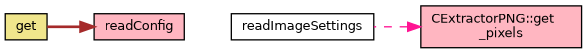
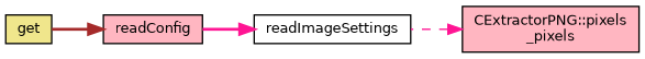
  digraph {
    rankdir=RL
    node [color=black fillcolor=lightpink fontname=Helvetica fontsize=10 shape=record style=filled]
    edge [color=deeppink dir=back fontname=Helvetica fontsize=10 labelfontname=Helvetica labelfontsize=10 style=bold]
-   n1 [fontcolor=black height=0.2 label="CExtractorPNG::get\l_pixels" width=0.4]
+   n1 [fontcolor=black height=0.2 label="CExtractorPNG::pixels\l_pixels" width=0.4]
    n2 [fillcolor=white height=0.2 label=readImageSettings width=0.4]
    n3 [height=0.2 label=readConfig width=0.4]
    n4 [fillcolor=khaki height=0.2 label=get width=0.4]
    n1 -> n2 [style=dashed]
+   n2 -> n3
    n3 -> n4 [color=brown]
  }
